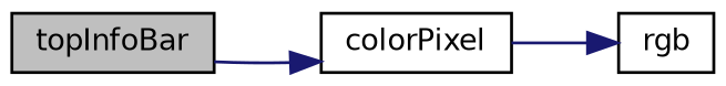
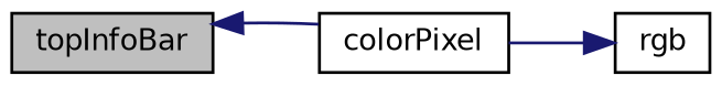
  digraph {
    rankdir=LR
    node [color=black fillcolor=white fontname=Helvetica fontsize=10 shape=record style=filled]
    edge [color=midnightblue fontname=Helvetica fontsize=10 labelfontname=Helvetica labelfontsize=10 style=solid]
    n1 [fillcolor=grey75 fontcolor=black height=0.2 label=topInfoBar width=0.4]
    n2 [height=0.2 label=colorPixel width=0.4]
    n3 [height=0.2 label=rgb width=0.4]
-   n1 -> n2
+   n2 -> n1
    n2 -> n3
  }
